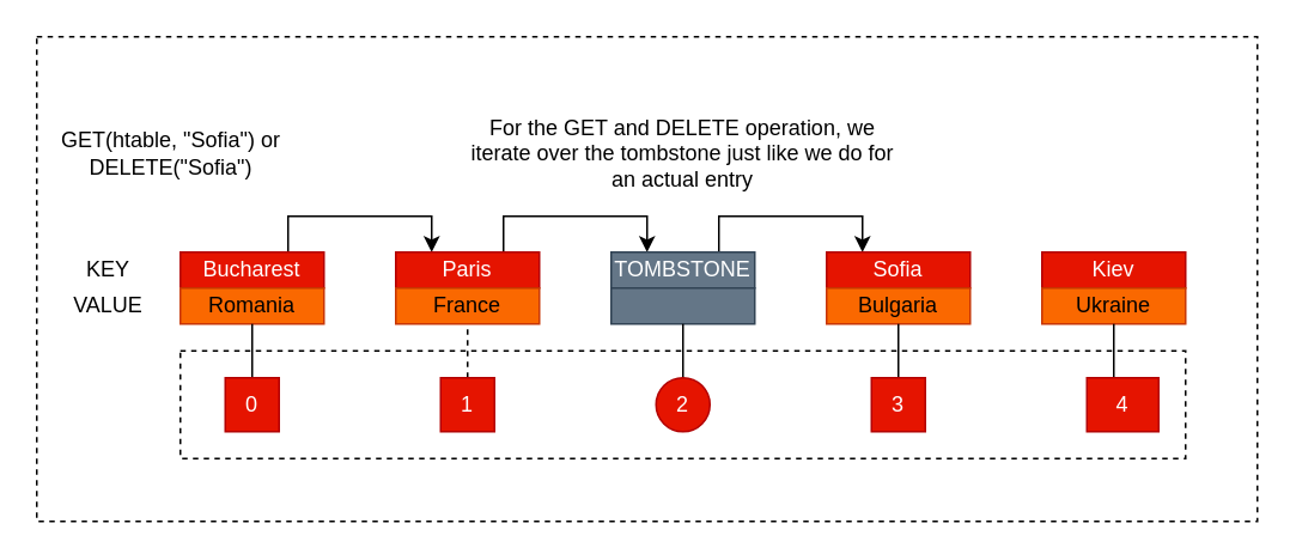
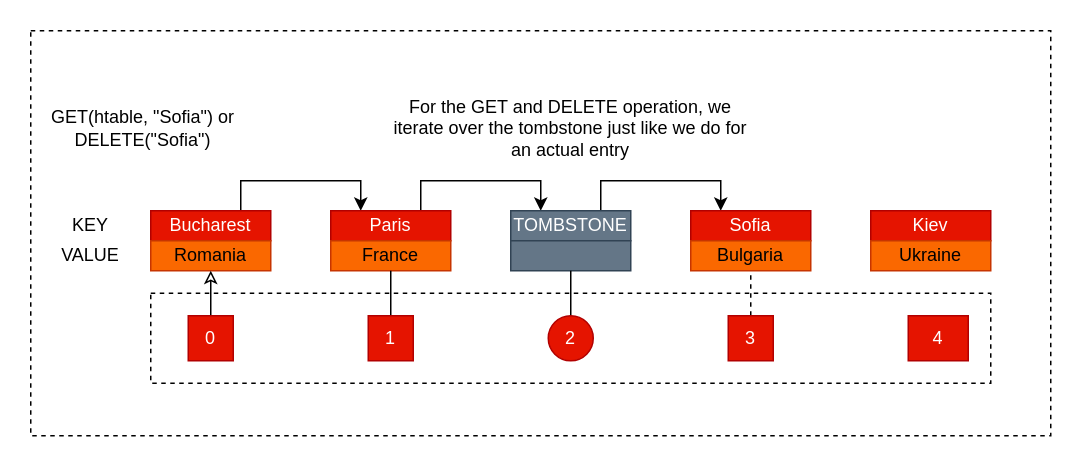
  <mxCell id="0" />
  <mxCell id="1" parent="0" />
  <mxCell id="2" value="" style="rounded=0;whiteSpace=wrap;html=1;dashed=1;fillColor=none;" vertex="1" parent="1"><mxGeometry x="20" y="20" width="680" height="270" as="geometry" /></mxCell>
  <mxCell id="3" style="edgeStyle=orthogonalEdgeStyle;rounded=0;orthogonalLoop=1;jettySize=auto;html=1;exitX=0.75;exitY=0;exitDx=0;exitDy=0;entryX=0.25;entryY=0;entryDx=0;entryDy=0;" edge="1" parent="1" source="4" target="7"><mxGeometry relative="1" as="geometry" /></mxCell>
  <mxCell id="4" value="Bucharest" style="rounded=0;whiteSpace=wrap;html=1;fillColor=#e51400;strokeColor=#B20000;fontColor=#ffffff;" vertex="1" parent="1"><mxGeometry x="100" y="140" width="80" height="20" as="geometry" /></mxCell>
  <mxCell id="5" value="Romania" style="rounded=0;whiteSpace=wrap;html=1;fillColor=#fa6800;strokeColor=#C73500;fontColor=#000000;" vertex="1" parent="1"><mxGeometry x="100" y="160" width="80" height="20" as="geometry" /></mxCell>
  <mxCell id="6" style="edgeStyle=orthogonalEdgeStyle;rounded=0;orthogonalLoop=1;jettySize=auto;html=1;exitX=0.75;exitY=0;exitDx=0;exitDy=0;entryX=0.25;entryY=0;entryDx=0;entryDy=0;" edge="1" parent="1" source="7" target="10"><mxGeometry relative="1" as="geometry" /></mxCell>
  <mxCell id="7" value="Paris" style="rounded=0;whiteSpace=wrap;html=1;fillColor=#e51400;strokeColor=#B20000;fontColor=#ffffff;" vertex="1" parent="1"><mxGeometry x="220" y="140" width="80" height="20" as="geometry" /></mxCell>
  <mxCell id="8" value="France" style="rounded=0;whiteSpace=wrap;html=1;fillColor=#fa6800;strokeColor=#C73500;fontColor=#000000;" vertex="1" parent="1"><mxGeometry x="220" y="160" width="80" height="20" as="geometry" /></mxCell>
  <mxCell id="9" style="edgeStyle=orthogonalEdgeStyle;rounded=0;orthogonalLoop=1;jettySize=auto;html=1;exitX=0.75;exitY=0;exitDx=0;exitDy=0;entryX=0.25;entryY=0;entryDx=0;entryDy=0;" edge="1" parent="1" source="10" target="12"><mxGeometry relative="1" as="geometry" /></mxCell>
  <mxCell id="10" value="TOMBSTONE" style="rounded=0;whiteSpace=wrap;html=1;fillColor=#647687;strokeColor=#314354;fontColor=#ffffff;" vertex="1" parent="1"><mxGeometry x="340" y="140" width="80" height="20" as="geometry" /></mxCell>
  <mxCell id="11" value="" style="rounded=0;whiteSpace=wrap;html=1;fillColor=#647687;strokeColor=#314354;fontColor=#ffffff;" vertex="1" parent="1"><mxGeometry x="340" y="160" width="80" height="20" as="geometry" /></mxCell>
  <mxCell id="12" value="Sofia" style="rounded=0;whiteSpace=wrap;html=1;fillColor=#e51400;strokeColor=#B20000;fontColor=#ffffff;" vertex="1" parent="1"><mxGeometry x="460" y="140" width="80" height="20" as="geometry" /></mxCell>
  <mxCell id="13" value="Bulgaria" style="rounded=0;whiteSpace=wrap;html=1;fillColor=#fa6800;strokeColor=#C73500;fontColor=#000000;" vertex="1" parent="1"><mxGeometry x="460" y="160" width="80" height="20" as="geometry" /></mxCell>
  <mxCell id="14" value="Kiev" style="rounded=0;whiteSpace=wrap;html=1;fillColor=#e51400;strokeColor=#B20000;fontColor=#ffffff;" vertex="1" parent="1"><mxGeometry x="580" y="140" width="80" height="20" as="geometry" /></mxCell>
  <mxCell id="15" value="Ukraine" style="rounded=0;whiteSpace=wrap;html=1;fillColor=#fa6800;strokeColor=#C73500;fontColor=#000000;" vertex="1" parent="1"><mxGeometry x="580" y="160" width="80" height="20" as="geometry" /></mxCell>
  <mxCell id="16" value="KEY" style="text;html=1;strokeColor=none;fillColor=none;align=center;verticalAlign=middle;whiteSpace=wrap;rounded=0;" vertex="1" parent="1"><mxGeometry x="30" y="142.5" width="60" height="15" as="geometry" /></mxCell>
  <mxCell id="17" value="VALUE" style="text;html=1;strokeColor=none;fillColor=none;align=center;verticalAlign=middle;whiteSpace=wrap;rounded=0;" vertex="1" parent="1"><mxGeometry x="30" y="162.5" width="60" height="15" as="geometry" /></mxCell>
  <mxCell id="18" value="GET(htable, &quot;Sofia&quot;) or DELETE(&quot;Sofia&quot;)" style="text;html=1;strokeColor=none;fillColor=none;align=center;verticalAlign=middle;whiteSpace=wrap;rounded=0;" vertex="1" parent="1"><mxGeometry x="30" y="70" width="130" height="30" as="geometry" /></mxCell>
- <mxCell id="19" style="edgeStyle=orthogonalEdgeStyle;rounded=0;orthogonalLoop=1;jettySize=auto;html=1;exitX=0.5;exitY=0;exitDx=0;exitDy=0;entryX=0.5;entryY=1;entryDx=0;entryDy=0;endArrow=none;endFill=0;" edge="1" parent="1" source="20" target="5"><mxGeometry relative="1" as="geometry" /></mxCell>
+ <mxCell id="19" style="edgeStyle=orthogonalEdgeStyle;rounded=0;orthogonalLoop=1;jettySize=auto;html=1;exitX=0.5;exitY=0;exitDx=0;exitDy=0;entryX=0.5;entryY=1;entryDx=0;entryDy=0;endArrow=classic;endFill=0;" edge="1" parent="1" source="20" target="5"><mxGeometry relative="1" as="geometry" /></mxCell>
  <mxCell id="20" value="0" style="whiteSpace=wrap;html=1;aspect=fixed;fillColor=#e51400;strokeColor=#B20000;fontColor=#ffffff;" vertex="1" parent="1"><mxGeometry x="125" y="210" width="30" height="30" as="geometry" /></mxCell>
- <mxCell id="21" style="edgeStyle=orthogonalEdgeStyle;rounded=0;orthogonalLoop=1;jettySize=auto;html=1;exitX=0.5;exitY=0;exitDx=0;exitDy=0;entryX=0.5;entryY=1;entryDx=0;entryDy=0;endArrow=none;endFill=0;dashed=1;" edge="1" parent="1" source="22" target="8"><mxGeometry relative="1" as="geometry" /></mxCell>
+ <mxCell id="21" style="edgeStyle=orthogonalEdgeStyle;rounded=0;orthogonalLoop=1;jettySize=auto;html=1;exitX=0.5;exitY=0;exitDx=0;exitDy=0;entryX=0.5;entryY=1;entryDx=0;entryDy=0;endArrow=none;endFill=0;" edge="1" parent="1" source="22" target="8"><mxGeometry relative="1" as="geometry" /></mxCell>
  <mxCell id="22" value="1" style="whiteSpace=wrap;html=1;aspect=fixed;fillColor=#e51400;strokeColor=#B20000;fontColor=#ffffff;" vertex="1" parent="1"><mxGeometry x="245" y="210" width="30" height="30" as="geometry" /></mxCell>
  <mxCell id="23" style="edgeStyle=orthogonalEdgeStyle;rounded=0;orthogonalLoop=1;jettySize=auto;html=1;exitX=0.5;exitY=0;exitDx=0;exitDy=0;entryX=0.5;entryY=1;entryDx=0;entryDy=0;endArrow=none;endFill=0;" edge="1" parent="1" source="24" target="11"><mxGeometry relative="1" as="geometry" /></mxCell>
  <mxCell id="24" value="2" style="ellipse;whiteSpace=wrap;html=1;aspect=fixed;fillColor=#e51400;strokeColor=#B20000;fontColor=#ffffff;" vertex="1" parent="1"><mxGeometry x="365" y="210" width="30" height="30" as="geometry" /></mxCell>
- <mxCell id="25" style="edgeStyle=orthogonalEdgeStyle;rounded=0;orthogonalLoop=1;jettySize=auto;html=1;exitX=0.5;exitY=0;exitDx=0;exitDy=0;entryX=0.5;entryY=1;entryDx=0;entryDy=0;endArrow=none;endFill=0;" edge="1" parent="1" source="26" target="13"><mxGeometry relative="1" as="geometry" /></mxCell>
+ <mxCell id="25" style="edgeStyle=orthogonalEdgeStyle;rounded=0;orthogonalLoop=1;jettySize=auto;html=1;exitX=0.5;exitY=0;exitDx=0;exitDy=0;entryX=0.5;entryY=1;entryDx=0;entryDy=0;endArrow=none;endFill=0;dashed=1;" edge="1" parent="1" source="26" target="13"><mxGeometry relative="1" as="geometry" /></mxCell>
  <mxCell id="26" value="3" style="whiteSpace=wrap;html=1;aspect=fixed;fillColor=#e51400;strokeColor=#B20000;fontColor=#ffffff;" vertex="1" parent="1"><mxGeometry x="485" y="210" width="30" height="30" as="geometry" /></mxCell>
- <mxCell id="27" style="edgeStyle=orthogonalEdgeStyle;rounded=0;orthogonalLoop=1;jettySize=auto;html=1;exitX=0.5;exitY=0;exitDx=0;exitDy=0;entryX=0.5;entryY=1;entryDx=0;entryDy=0;endArrow=none;endFill=0;" edge="1" parent="1" source="28" target="15"><mxGeometry relative="1" as="geometry" /></mxCell>
  <mxCell id="28" value="4" style="whiteSpace=wrap;html=1;aspect=fixed;fillColor=#e51400;strokeColor=#B20000;fontColor=#ffffff;" vertex="1" parent="1"><mxGeometry x="605" y="210" width="40" height="30" as="geometry" /></mxCell>
  <mxCell id="29" value="" style="rounded=0;whiteSpace=wrap;html=1;fillColor=none;dashed=1;" vertex="1" parent="1"><mxGeometry x="100" y="195" width="560" height="60" as="geometry" /></mxCell>
  <mxCell id="30" value="For the GET and DELETE operation, we iterate over the tombstone just like we do for an actual entry" style="text;html=1;strokeColor=none;fillColor=none;align=center;verticalAlign=middle;whiteSpace=wrap;rounded=0;dashed=1;" vertex="1" parent="1"><mxGeometry x="255" y="70" width="250" height="30" as="geometry" /></mxCell>
